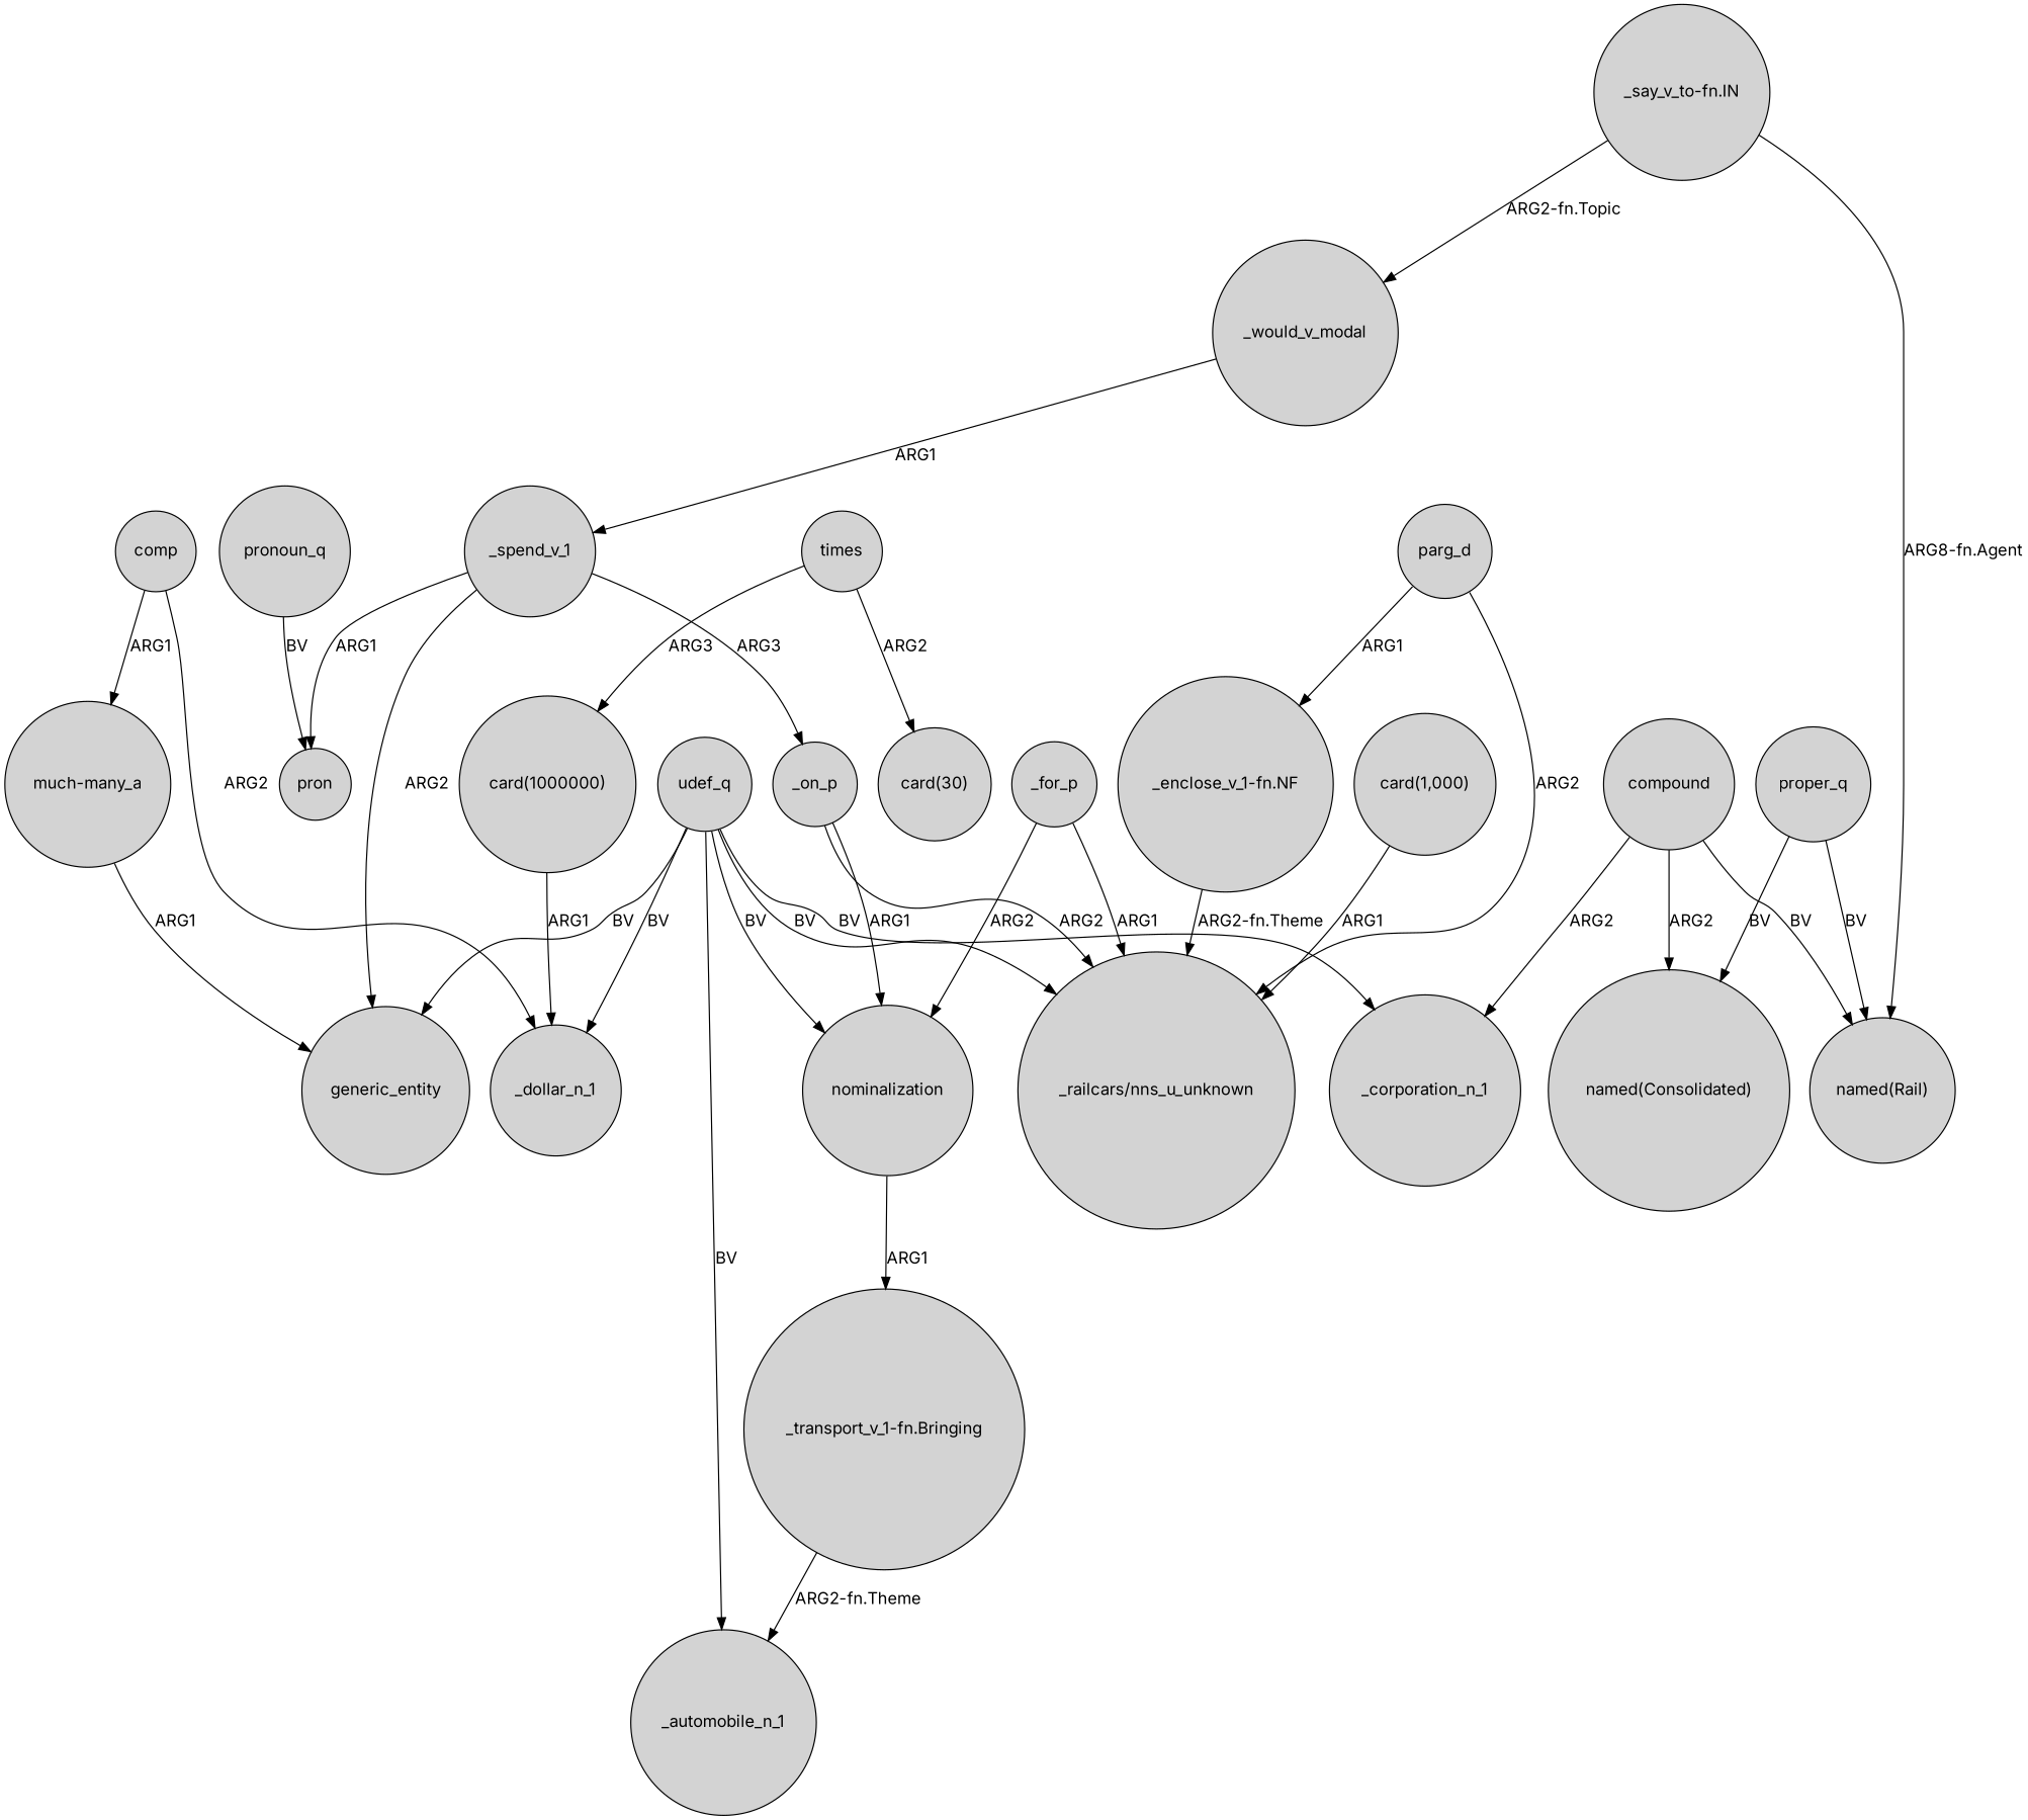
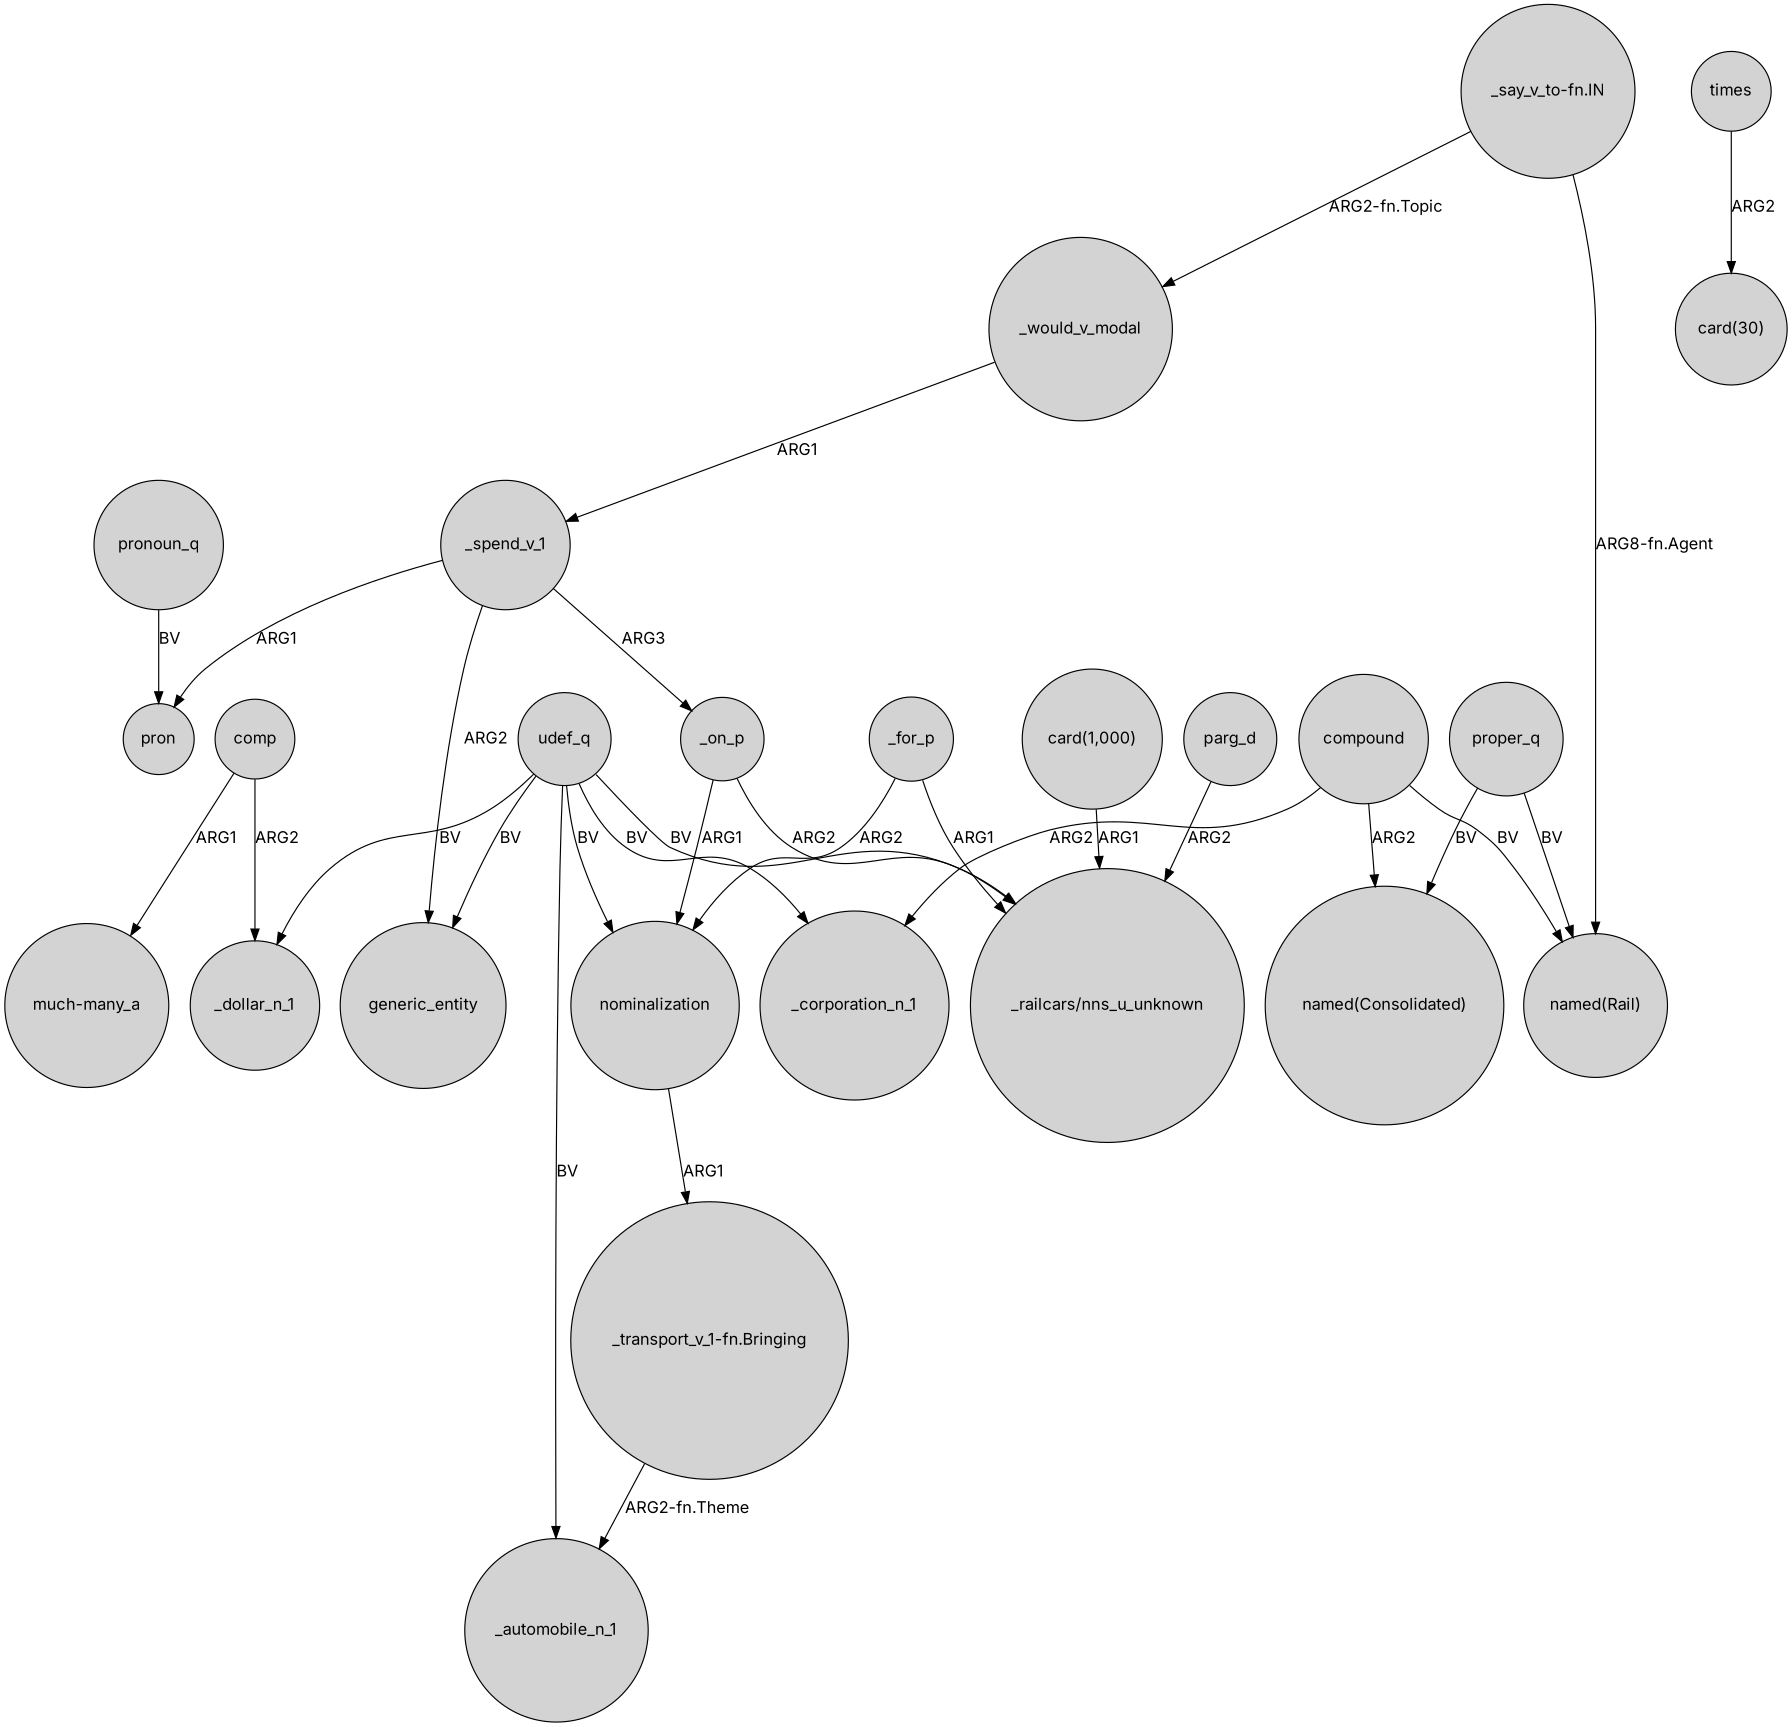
  digraph {
    fontname=Inter
    node [fontname=Inter shape=circle style=filled]
    edge [fontname=Inter]
    "_say_v_to-fn.IN"
    _would_v_modal
    "named(Rail)"
    _spend_v_1
    pron
    generic_entity
    _on_p
-   "card(1000000)"
    _dollar_n_1
-   "_enclose_v_1-fn.NF"
    "_railcars/nns_u_unknown"
    proper_q
    "named(Consolidated)"
    nominalization
    udef_q
    _automobile_n_1
    _corporation_n_1
    "_transport_v_1-fn.Bringing"
    "much-many_a"
    compound
    _for_p
    "card(1,000)"
    parg_d
    pronoun_q
    comp
    times
    "card(30)"
    "_say_v_to-fn.IN" -> _would_v_modal [label="ARG2-fn.Topic"]
    "_say_v_to-fn.IN" -> "named(Rail)" [label="ARG8-fn.Agent"]
    _would_v_modal -> _spend_v_1 [label=ARG1]
    _spend_v_1 -> pron [label=ARG1]
    _spend_v_1 -> generic_entity [label=ARG2]
    _spend_v_1 -> _on_p [label=ARG3]
    _on_p -> "_railcars/nns_u_unknown" [label=ARG2]
    _on_p -> nominalization [label=ARG1]
-   "card(1000000)" -> _dollar_n_1 [label=ARG1]
-   "_enclose_v_1-fn.NF" -> "_railcars/nns_u_unknown" [label="ARG2-fn.Theme"]
    proper_q -> "named(Rail)" [label=BV]
    proper_q -> "named(Consolidated)" [label=BV]
    nominalization -> "_transport_v_1-fn.Bringing" [label=ARG1]
    udef_q -> generic_entity [label=BV]
    udef_q -> _dollar_n_1 [label=BV]
    udef_q -> "_railcars/nns_u_unknown" [label=BV]
    udef_q -> nominalization [label=BV]
    udef_q -> _automobile_n_1 [label=BV]
    udef_q -> _corporation_n_1 [label=BV]
    "_transport_v_1-fn.Bringing" -> _automobile_n_1 [label="ARG2-fn.Theme"]
-   "much-many_a" -> generic_entity [label=ARG1]
    compound -> "named(Rail)" [label=BV]
    compound -> "named(Consolidated)" [label=ARG2]
    compound -> _corporation_n_1 [label=ARG2]
    _for_p -> "_railcars/nns_u_unknown" [label=ARG1]
    _for_p -> nominalization [label=ARG2]
    "card(1,000)" -> "_railcars/nns_u_unknown" [label=ARG1]
-   parg_d -> "_enclose_v_1-fn.NF" [label=ARG1]
    parg_d -> "_railcars/nns_u_unknown" [label=ARG2]
    pronoun_q -> pron [label=BV]
    comp -> _dollar_n_1 [label=ARG2]
    comp -> "much-many_a" [label=ARG1]
-   times -> "card(1000000)" [label=ARG3]
    times -> "card(30)" [label=ARG2]
  }
